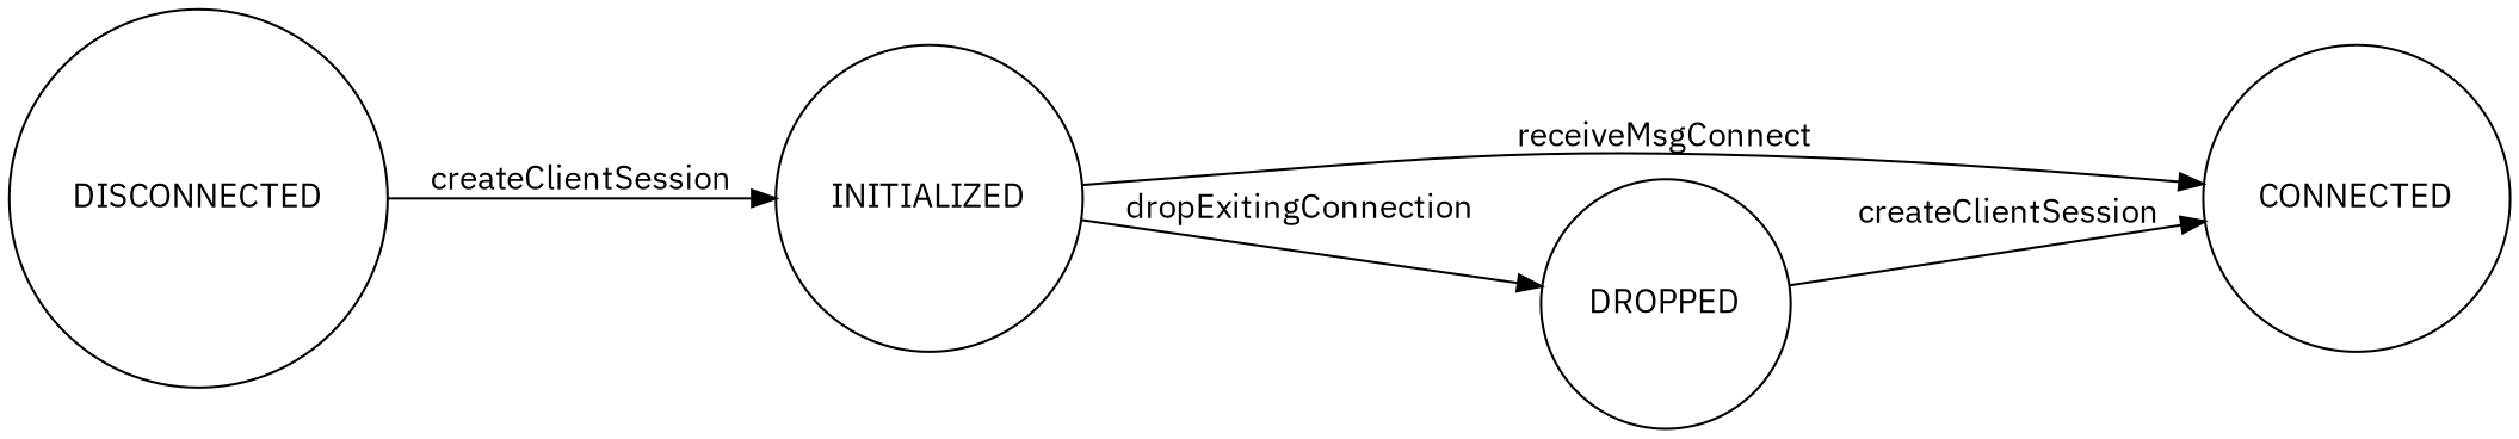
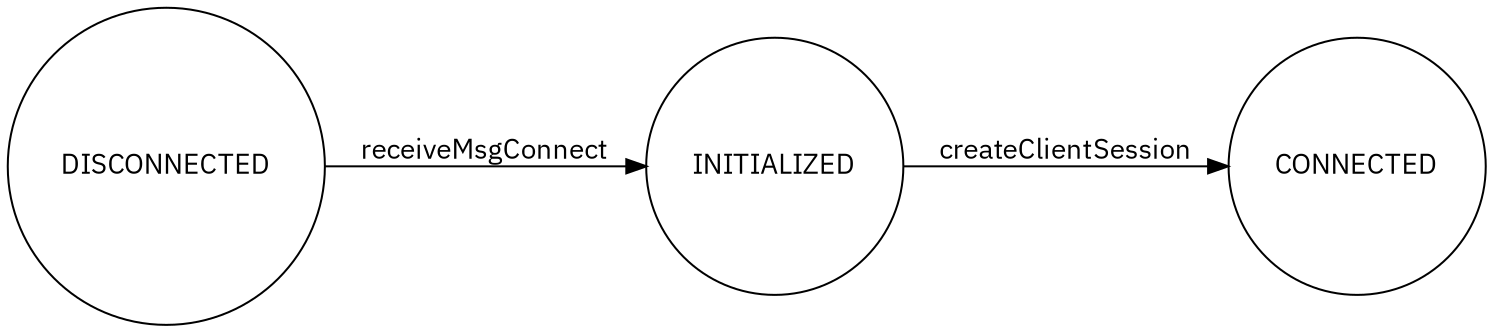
  digraph {
    fontname="IBM Plex Sans"
    rankdir=LR
    node [fontname="IBM Plex Sans" shape=circle]
    edge [fontname="IBM Plex Sans"]
    DISCONNECTED
    INITIALIZED
    CONNECTED
-   DROPPED
-   DISCONNECTED -> INITIALIZED [label=createClientSession]
-   INITIALIZED -> CONNECTED [label=receiveMsgConnect]
-   INITIALIZED -> DROPPED [label=dropExitingConnection]
-   DROPPED -> CONNECTED [label=createClientSession]
+   DISCONNECTED -> INITIALIZED [label=receiveMsgConnect]
+   INITIALIZED -> CONNECTED [label=createClientSession]
  }
